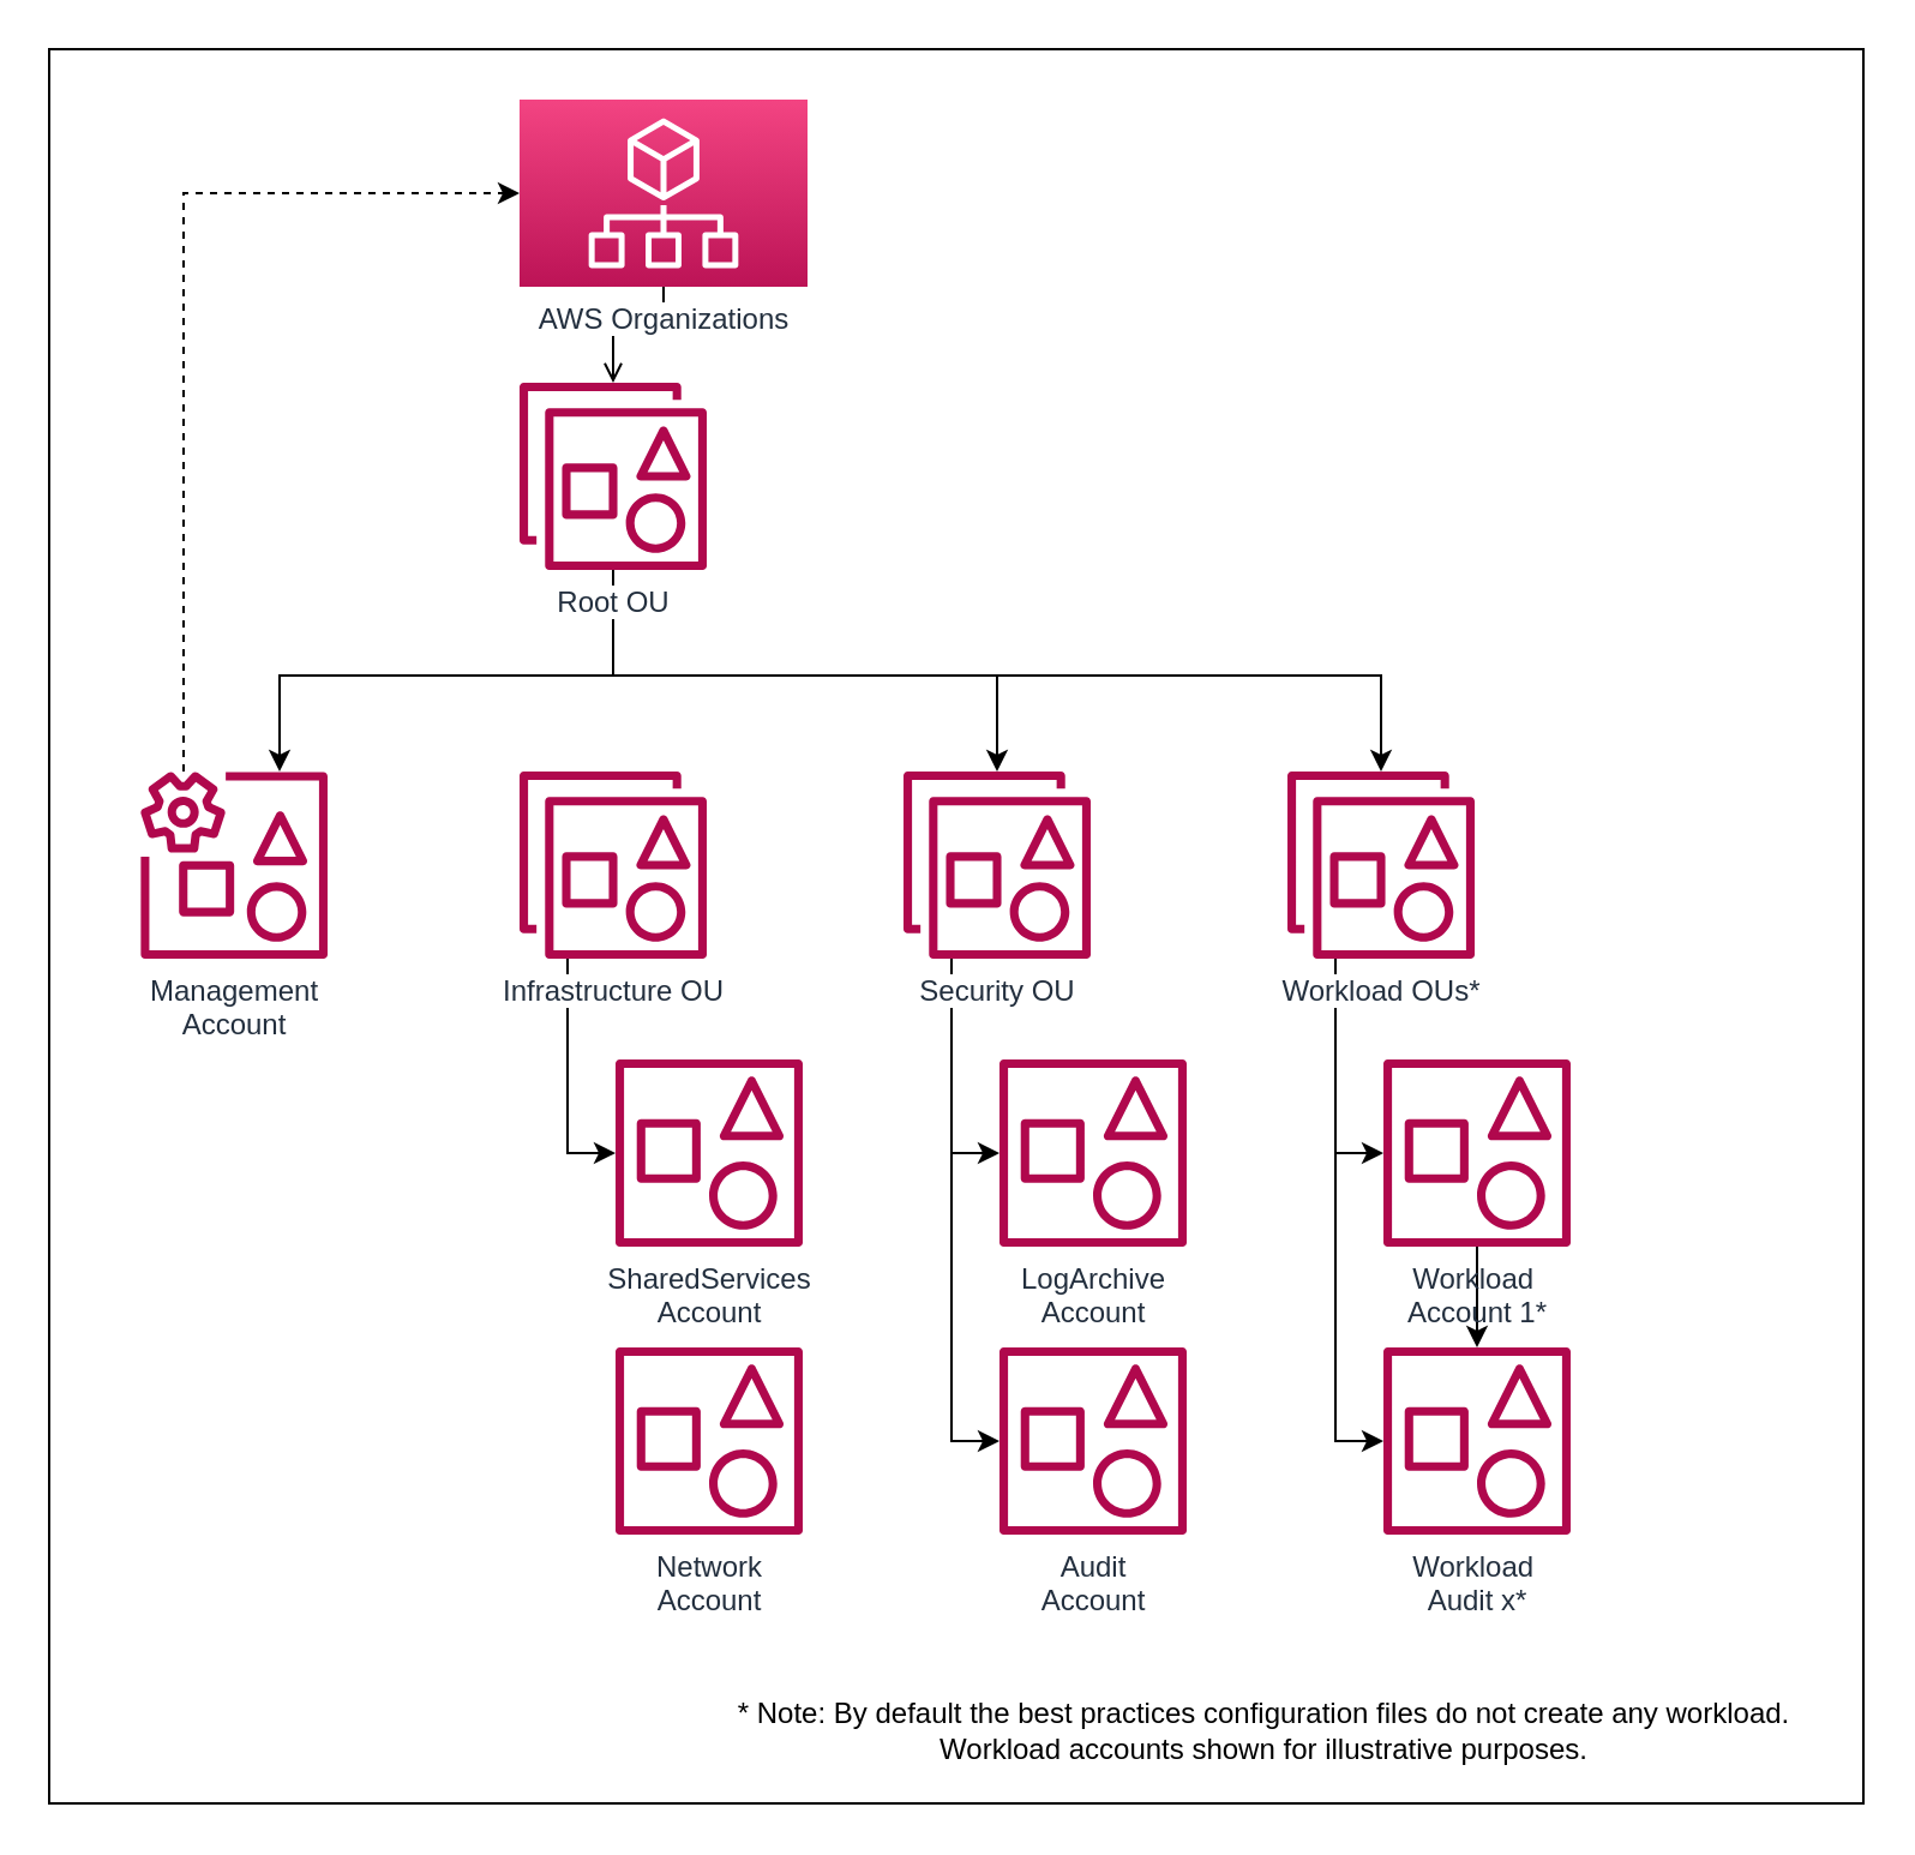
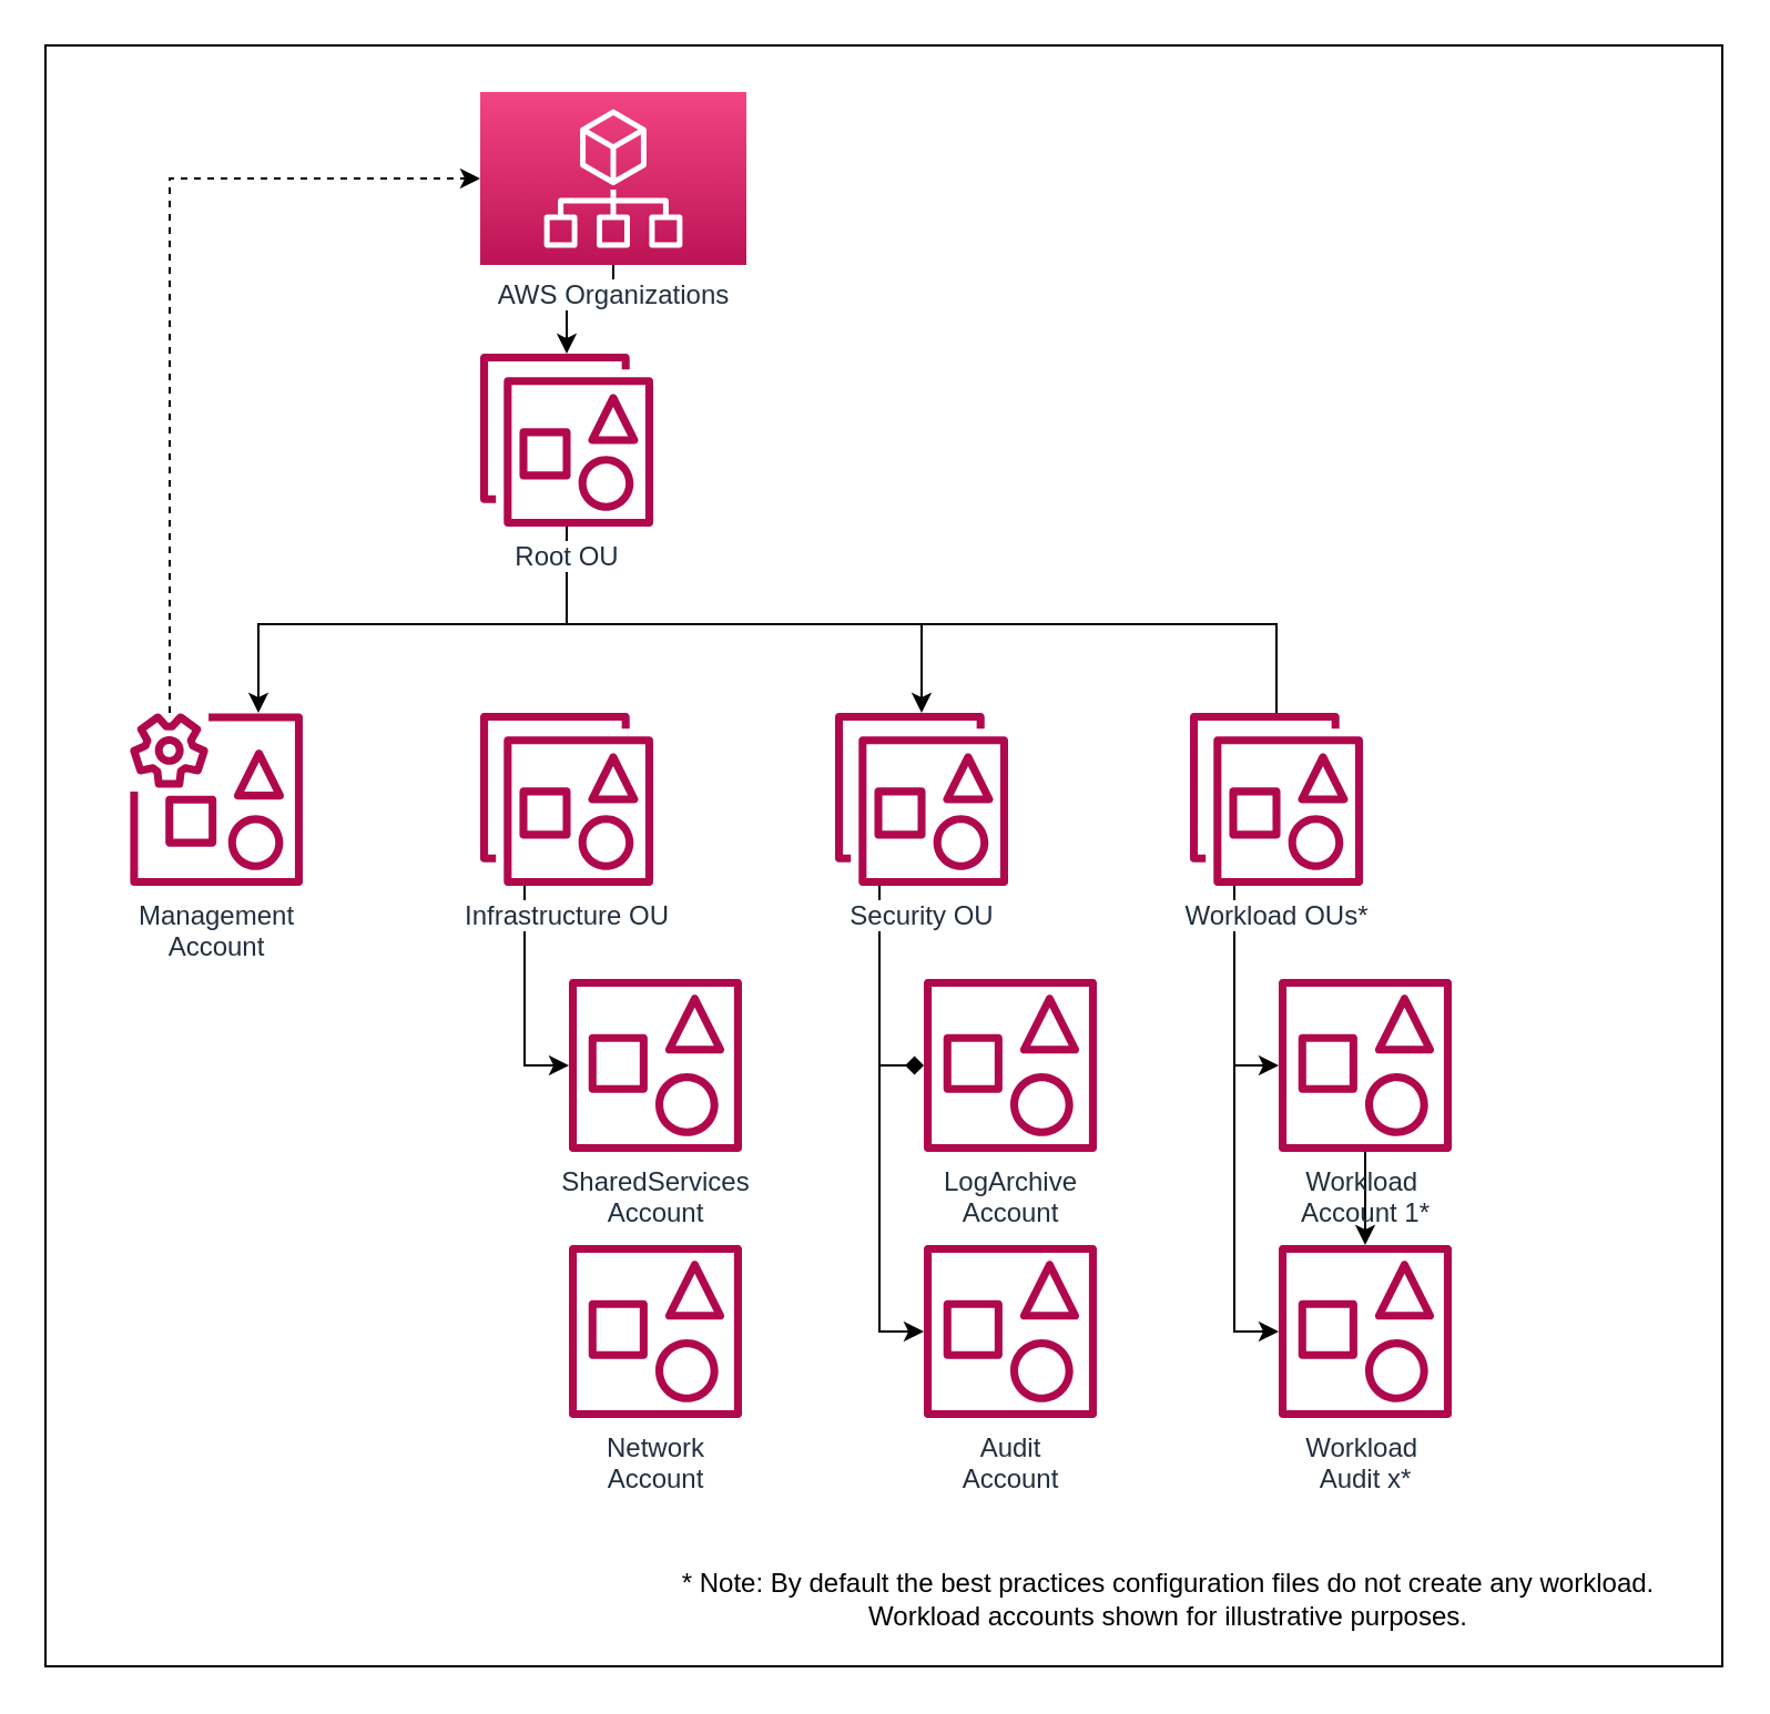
  <mxCell id="0" />
  <mxCell id="1" parent="0" />
  <mxCell id="2" value="" style="rounded=0;whiteSpace=wrap;html=1;" vertex="1" parent="1"><mxGeometry x="20" y="20" width="756" height="731" as="geometry" /></mxCell>
- <mxCell id="3" value="" style="edgeStyle=orthogonalEdgeStyle;rounded=0;orthogonalLoop=1;jettySize=auto;html=1;endArrow=open;" parent="1" source="4" target="8" edge="1"><mxGeometry relative="1" as="geometry" /></mxCell>
+ <mxCell id="3" value="" style="edgeStyle=orthogonalEdgeStyle;rounded=0;orthogonalLoop=1;jettySize=auto;html=1;" parent="1" source="4" target="8" edge="1"><mxGeometry relative="1" as="geometry" /></mxCell>
  <mxCell id="4" value="&lt;span style=&quot;background-color: rgb(255, 255, 255);&quot;&gt;AWS Organizations&lt;/span&gt;" style="sketch=0;points=[[0,0,0],[0.25,0,0],[0.5,0,0],[0.75,0,0],[1,0,0],[0,1,0],[0.25,1,0],[0.5,1,0],[0.75,1,0],[1,1,0],[0,0.25,0],[0,0.5,0],[0,0.75,0],[1,0.25,0],[1,0.5,0],[1,0.75,0]];points=[[0,0,0],[0.25,0,0],[0.5,0,0],[0.75,0,0],[1,0,0],[0,1,0],[0.25,1,0],[0.5,1,0],[0.75,1,0],[1,1,0],[0,0.25,0],[0,0.5,0],[0,0.75,0],[1,0.25,0],[1,0.5,0],[1,0.75,0]];outlineConnect=0;fontColor=#232F3E;gradientColor=#F34482;gradientDirection=north;fillColor=#BC1356;strokeColor=#ffffff;dashed=0;verticalLabelPosition=bottom;verticalAlign=top;align=center;html=1;fontSize=12;fontStyle=0;aspect=fixed;shape=mxgraph.aws4.resourceIcon;resIcon=mxgraph.aws4.organizations;" parent="1" vertex="1"><mxGeometry x="216" y="41" width="120" height="78" as="geometry" /></mxCell>
  <mxCell id="5" style="edgeStyle=orthogonalEdgeStyle;rounded=0;orthogonalLoop=1;jettySize=auto;html=1;" parent="1" source="8" target="11" edge="1"><mxGeometry relative="1" as="geometry"><Array as="points"><mxPoint x="255" y="281" /><mxPoint x="116" y="281" /></Array></mxGeometry></mxCell>
  <mxCell id="6" style="edgeStyle=orthogonalEdgeStyle;rounded=0;orthogonalLoop=1;jettySize=auto;html=1;" parent="1" source="8" target="14" edge="1"><mxGeometry relative="1" as="geometry"><Array as="points"><mxPoint x="255" y="281" /><mxPoint x="415" y="281" /></Array></mxGeometry></mxCell>
- <mxCell id="7" style="edgeStyle=orthogonalEdgeStyle;rounded=0;orthogonalLoop=1;jettySize=auto;html=1;" parent="1" source="8" target="24" edge="1"><mxGeometry relative="1" as="geometry"><Array as="points"><mxPoint x="255" y="281" /><mxPoint x="575" y="281" /></Array></mxGeometry></mxCell>
+ <mxCell id="7" style="edgeStyle=orthogonalEdgeStyle;rounded=0;orthogonalLoop=1;jettySize=auto;html=1;endArrow=none;" parent="1" source="8" target="24" edge="1"><mxGeometry relative="1" as="geometry"><Array as="points"><mxPoint x="255" y="281" /><mxPoint x="575" y="281" /></Array></mxGeometry></mxCell>
  <mxCell id="8" value="&lt;span style=&quot;background-color: rgb(255, 255, 255);&quot;&gt;Root OU&lt;/span&gt;" style="sketch=0;outlineConnect=0;fontColor=#232F3E;gradientColor=none;fillColor=#B0084D;strokeColor=none;dashed=0;verticalLabelPosition=bottom;verticalAlign=top;align=center;html=1;fontSize=12;fontStyle=0;aspect=fixed;pointerEvents=1;shape=mxgraph.aws4.organizations_organizational_unit2;" parent="1" vertex="1"><mxGeometry x="216" y="159" width="78" height="78" as="geometry" /></mxCell>
  <mxCell id="9" value="LogArchive&lt;br&gt;Account" style="sketch=0;outlineConnect=0;fontColor=#232F3E;gradientColor=none;fillColor=#B0084D;strokeColor=none;dashed=0;verticalLabelPosition=bottom;verticalAlign=top;align=center;html=1;fontSize=12;fontStyle=0;aspect=fixed;pointerEvents=1;shape=mxgraph.aws4.organizations_account2;" parent="1" vertex="1"><mxGeometry x="416" y="441" width="78" height="78" as="geometry" /></mxCell>
  <mxCell id="10" style="edgeStyle=orthogonalEdgeStyle;rounded=0;orthogonalLoop=1;jettySize=auto;html=1;entryX=0;entryY=0.5;entryDx=0;entryDy=0;entryPerimeter=0;dashed=1;" parent="1" source="11" target="4" edge="1"><mxGeometry relative="1" as="geometry"><Array as="points"><mxPoint x="76" y="80" /></Array></mxGeometry></mxCell>
  <mxCell id="11" value="Management&lt;br&gt;Account" style="sketch=0;outlineConnect=0;fontColor=#232F3E;gradientColor=none;fillColor=#B0084D;strokeColor=none;dashed=0;verticalLabelPosition=bottom;verticalAlign=top;align=center;html=1;fontSize=12;fontStyle=0;aspect=fixed;pointerEvents=1;shape=mxgraph.aws4.organizations_management_account2;" parent="1" vertex="1"><mxGeometry x="58" y="321" width="78" height="78" as="geometry" /></mxCell>
  <mxCell id="12" style="edgeStyle=orthogonalEdgeStyle;rounded=0;orthogonalLoop=1;jettySize=auto;html=1;" parent="1" source="14" target="17" edge="1"><mxGeometry relative="1" as="geometry"><Array as="points"><mxPoint x="396" y="600" /></Array></mxGeometry></mxCell>
- <mxCell id="13" style="edgeStyle=orthogonalEdgeStyle;rounded=0;orthogonalLoop=1;jettySize=auto;html=1;" parent="1" source="14" target="9" edge="1"><mxGeometry relative="1" as="geometry"><Array as="points"><mxPoint x="396" y="480" /></Array></mxGeometry></mxCell>
+ <mxCell id="13" style="edgeStyle=orthogonalEdgeStyle;rounded=0;orthogonalLoop=1;jettySize=auto;html=1;endArrow=diamond;" parent="1" source="14" target="9" edge="1"><mxGeometry relative="1" as="geometry"><Array as="points"><mxPoint x="396" y="480" /></Array></mxGeometry></mxCell>
  <mxCell id="14" value="&lt;span style=&quot;background-color: rgb(255, 255, 255);&quot;&gt;Security OU&lt;/span&gt;" style="sketch=0;outlineConnect=0;fontColor=#232F3E;gradientColor=none;fillColor=#B0084D;strokeColor=none;dashed=0;verticalLabelPosition=bottom;verticalAlign=top;align=center;html=1;fontSize=12;fontStyle=0;aspect=fixed;pointerEvents=1;shape=mxgraph.aws4.organizations_organizational_unit2;" parent="1" vertex="1"><mxGeometry x="376" y="321" width="78" height="78" as="geometry" /></mxCell>
  <mxCell id="15" style="edgeStyle=orthogonalEdgeStyle;rounded=0;orthogonalLoop=1;jettySize=auto;html=1;" parent="1" source="16" target="18" edge="1"><mxGeometry relative="1" as="geometry"><Array as="points"><mxPoint x="236" y="480" /></Array></mxGeometry></mxCell>
  <mxCell id="16" value="&lt;span style=&quot;background-color: rgb(255, 255, 255);&quot;&gt;Infrastructure OU&lt;/span&gt;" style="sketch=0;outlineConnect=0;fontColor=#232F3E;gradientColor=none;fillColor=#B0084D;strokeColor=none;dashed=0;verticalLabelPosition=bottom;verticalAlign=top;align=center;html=1;fontSize=12;fontStyle=0;aspect=fixed;pointerEvents=1;shape=mxgraph.aws4.organizations_organizational_unit2;" parent="1" vertex="1"><mxGeometry x="216" y="321" width="78" height="78" as="geometry" /></mxCell>
  <mxCell id="17" value="Audit&lt;br&gt;Account" style="sketch=0;outlineConnect=0;fontColor=#232F3E;gradientColor=none;fillColor=#B0084D;strokeColor=none;dashed=0;verticalLabelPosition=bottom;verticalAlign=top;align=center;html=1;fontSize=12;fontStyle=0;aspect=fixed;pointerEvents=1;shape=mxgraph.aws4.organizations_account2;" parent="1" vertex="1"><mxGeometry x="416" y="561" width="78" height="78" as="geometry" /></mxCell>
  <mxCell id="18" value="SharedServices&lt;br&gt;Account" style="sketch=0;outlineConnect=0;fontColor=#232F3E;gradientColor=none;fillColor=#B0084D;strokeColor=none;dashed=0;verticalLabelPosition=bottom;verticalAlign=top;align=center;html=1;fontSize=12;fontStyle=0;aspect=fixed;pointerEvents=1;shape=mxgraph.aws4.organizations_account2;" parent="1" vertex="1"><mxGeometry x="256" y="441" width="78" height="78" as="geometry" /></mxCell>
  <mxCell id="19" value="Network&lt;br&gt;Account" style="sketch=0;outlineConnect=0;fontColor=#232F3E;gradientColor=none;fillColor=#B0084D;strokeColor=none;dashed=0;verticalLabelPosition=bottom;verticalAlign=top;align=center;html=1;fontSize=12;fontStyle=0;aspect=fixed;pointerEvents=1;shape=mxgraph.aws4.organizations_account2;" parent="1" vertex="1"><mxGeometry x="256" y="561" width="78" height="78" as="geometry" /></mxCell>
  <mxCell id="20" value="" style="edgeStyle=orthogonalEdgeStyle;rounded=0;orthogonalLoop=1;jettySize=auto;html=1;" edge="1" parent="1" source="21" target="25"><mxGeometry relative="1" as="geometry" /></mxCell>
  <mxCell id="21" value="Workload&amp;nbsp;&lt;br&gt;Account 1*" style="sketch=0;outlineConnect=0;fontColor=#232F3E;gradientColor=none;fillColor=#B0084D;strokeColor=none;dashed=0;verticalLabelPosition=bottom;verticalAlign=top;align=center;html=1;fontSize=12;fontStyle=0;aspect=fixed;pointerEvents=1;shape=mxgraph.aws4.organizations_account2;" parent="1" vertex="1"><mxGeometry x="576" y="441" width="78" height="78" as="geometry" /></mxCell>
  <mxCell id="22" style="edgeStyle=orthogonalEdgeStyle;rounded=0;orthogonalLoop=1;jettySize=auto;html=1;" parent="1" source="24" target="25" edge="1"><mxGeometry relative="1" as="geometry"><Array as="points"><mxPoint x="556" y="600" /></Array><mxPoint x="576" y="600" as="targetPoint" /></mxGeometry></mxCell>
  <mxCell id="23" style="edgeStyle=orthogonalEdgeStyle;rounded=0;orthogonalLoop=1;jettySize=auto;html=1;" parent="1" source="24" target="21" edge="1"><mxGeometry relative="1" as="geometry"><Array as="points"><mxPoint x="556" y="480" /></Array></mxGeometry></mxCell>
  <mxCell id="24" value="&lt;span style=&quot;background-color: rgb(255, 255, 255);&quot;&gt;Workload OUs*&lt;/span&gt;" style="sketch=0;outlineConnect=0;fontColor=#232F3E;gradientColor=none;fillColor=#B0084D;strokeColor=none;dashed=0;verticalLabelPosition=bottom;verticalAlign=top;align=center;html=1;fontSize=12;fontStyle=0;aspect=fixed;pointerEvents=1;shape=mxgraph.aws4.organizations_organizational_unit2;" parent="1" vertex="1"><mxGeometry x="536" y="321" width="78" height="78" as="geometry" /></mxCell>
  <mxCell id="25" value="Workload&amp;nbsp;&lt;br&gt;Audit x*" style="sketch=0;outlineConnect=0;fontColor=#232F3E;gradientColor=none;fillColor=#B0084D;strokeColor=none;dashed=0;verticalLabelPosition=bottom;verticalAlign=top;align=center;html=1;fontSize=12;fontStyle=0;aspect=fixed;pointerEvents=1;shape=mxgraph.aws4.organizations_account2;" parent="1" vertex="1"><mxGeometry x="576" y="561" width="78" height="78" as="geometry" /></mxCell>
  <mxCell id="26" value="* Note: By default the best practices configuration files do not create any workload. &lt;br&gt;Workload accounts shown for illustrative purposes." style="text;html=1;align=center;verticalAlign=middle;resizable=0;points=[];autosize=1;strokeColor=none;fillColor=none;" vertex="1" parent="1"><mxGeometry x="296" y="701" width="460" height="40" as="geometry" /></mxCell>
